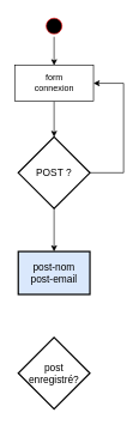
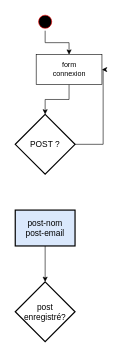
  <mxCell id="0" />
  <mxCell id="1" parent="0" />
  <mxCell id="2" value="" style="edgeStyle=orthogonalEdgeStyle;rounded=0;orthogonalLoop=1;jettySize=auto;html=1;" edge="1" parent="1" source="3" target="8"><mxGeometry relative="1" as="geometry" /></mxCell>
- <mxCell id="3" value="form&lt;br&gt;connexion" style="html=1;" vertex="1" parent="1"><mxGeometry x="20" y="90" width="110" height="50" as="geometry" /></mxCell>
+ <mxCell id="3" value="form&lt;br&gt;connexion" style="html=1;" vertex="1" parent="1"><mxGeometry x="60" y="90" width="110" height="50" as="geometry" /></mxCell>
  <mxCell id="4" value="" style="edgeStyle=orthogonalEdgeStyle;rounded=0;orthogonalLoop=1;jettySize=auto;html=1;" edge="1" parent="1" source="5" target="3"><mxGeometry relative="1" as="geometry" /></mxCell>
  <mxCell id="5" value="" style="ellipse;html=1;shape=startState;fillColor=#000000;strokeColor=#ff0000;" vertex="1" parent="1"><mxGeometry x="60" y="20" width="30" height="30" as="geometry" /></mxCell>
  <mxCell id="6" style="edgeStyle=orthogonalEdgeStyle;rounded=0;orthogonalLoop=1;jettySize=auto;html=1;exitX=1;exitY=0.5;exitDx=0;exitDy=0;entryX=1;entryY=0.5;entryDx=0;entryDy=0;" edge="1" parent="1" source="8" target="3"><mxGeometry relative="1" as="geometry"><Array as="points"><mxPoint x="172" y="240" /><mxPoint x="172" y="115" /></Array></mxGeometry></mxCell>
- <mxCell id="7" value="" style="edgeStyle=orthogonalEdgeStyle;rounded=0;orthogonalLoop=1;jettySize=auto;html=1;" edge="1" parent="1" source="8" target="10"><mxGeometry relative="1" as="geometry" /></mxCell>
  <mxCell id="8" value="POST ?" style="shape=rhombus;strokeWidth=2;fontSize=17;perimeter=rhombusPerimeter;whiteSpace=wrap;html=1;align=center;fontSize=14;" vertex="1" parent="1"><mxGeometry x="25" y="190" width="100" height="100" as="geometry" /></mxCell>
+ <mxCell id="9" value="" style="edgeStyle=orthogonalEdgeStyle;rounded=0;orthogonalLoop=1;jettySize=auto;html=1;" edge="1" parent="1" source="10" target="11"><mxGeometry relative="1" as="geometry" /></mxCell>
  <mxCell id="10" value="post-nom&lt;br&gt;post-email" style="strokeWidth=2;whiteSpace=wrap;html=1;align=center;fontSize=14;fillColor=#dae8fc;" vertex="1" parent="1"><mxGeometry x="25" y="350" width="100" height="60" as="geometry" /></mxCell>
  <mxCell id="11" value="post&lt;br&gt;enregistré?" style="shape=rhombus;strokeWidth=2;fontSize=17;perimeter=rhombusPerimeter;whiteSpace=wrap;html=1;align=center;fontSize=14;" vertex="1" parent="1"><mxGeometry x="25" y="470" width="100" height="100" as="geometry" /></mxCell>
